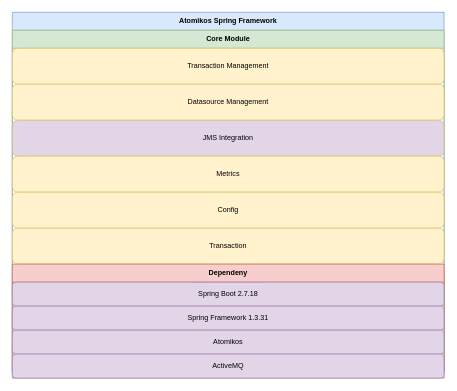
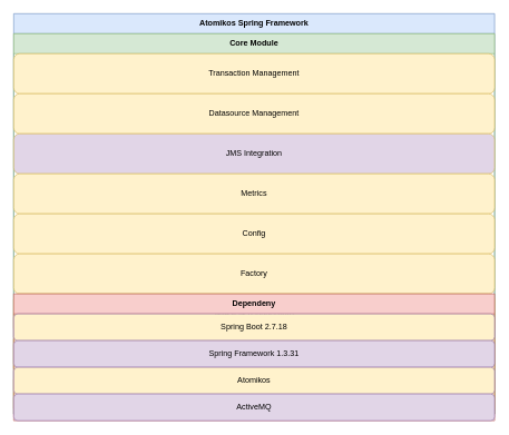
  <mxCell id="0" />
  <mxCell id="1" parent="0" />
  <mxCell id="2" value="Atomikos Spring Framework" style="swimlane;fontStyle=1;align=center;verticalAlign=top;childLayout=stackLayout;horizontal=1;startSize=30;horizontalStack=0;resizeParent=1;resizeParentMax=0;resizeLast=0;collapsible=1;marginBottom=0;fillColor=#dae8fc;strokeColor=#6c8ebf;" parent="1" vertex="1"><mxGeometry x="20" y="20" width="720" height="600" as="geometry" /></mxCell>
  <mxCell id="3" value="Core Module" style="swimlane;fontStyle=1;align=center;verticalAlign=top;childLayout=stackLayout;horizontal=1;startSize=30;horizontalStack=0;resizeParent=1;resizeParentMax=0;resizeLast=0;collapsible=1;marginBottom=0;fillColor=#d5e8d4;strokeColor=#82b366;" parent="2" vertex="1"><mxGeometry y="30" width="720" height="570" as="geometry" /></mxCell>
  <mxCell id="4" value="Transaction Management" style="rounded=1;whiteSpace=wrap;html=1;fillColor=#fff2cc;strokeColor=#d6b656;" parent="3" vertex="1"><mxGeometry y="30" width="720" height="60" as="geometry" /></mxCell>
  <mxCell id="5" value="Datasource Management" style="rounded=1;whiteSpace=wrap;html=1;fillColor=#fff2cc;strokeColor=#d6b656;" parent="3" vertex="1"><mxGeometry y="90" width="720" height="60" as="geometry" /></mxCell>
  <mxCell id="6" value="JMS Integration" style="rounded=1;whiteSpace=wrap;html=1;fillColor=#e1d5e7;strokeColor=#d6b656;" parent="3" vertex="1"><mxGeometry y="150" width="720" height="60" as="geometry" /></mxCell>
  <mxCell id="7" value="Metrics" style="rounded=1;whiteSpace=wrap;html=1;fillColor=#fff2cc;strokeColor=#d6b656;" parent="3" vertex="1"><mxGeometry y="210" width="720" height="60" as="geometry" /></mxCell>
  <mxCell id="8" value="Config" style="rounded=1;whiteSpace=wrap;html=1;fillColor=#fff2cc;strokeColor=#d6b656;" parent="3" vertex="1"><mxGeometry y="270" width="720" height="60" as="geometry" /></mxCell>
- <mxCell id="9" value="Transaction" style="rounded=1;whiteSpace=wrap;html=1;fillColor=#fff2cc;strokeColor=#d6b656;" parent="3" vertex="1"><mxGeometry y="330" width="720" height="60" as="geometry" /></mxCell>
+ <mxCell id="9" value="Factory" style="rounded=1;whiteSpace=wrap;html=1;fillColor=#fff2cc;strokeColor=#d6b656;" parent="3" vertex="1"><mxGeometry y="330" width="720" height="60" as="geometry" /></mxCell>
  <mxCell id="10" value="连接管理 (Connection)" style="rounded=1;whiteSpace=wrap;html=1;fillColor=#fff2cc;strokeColor=#d6b656;" parent="3" vertex="1"><mxGeometry y="390" width="720" height="60" as="geometry" /></mxCell>
  <mxCell id="11" value="同步机制 (Synchronization)" style="rounded=1;whiteSpace=wrap;html=1;fillColor=#fff2cc;strokeColor=#d6b656;" parent="3" vertex="1"><mxGeometry y="450" width="720" height="60" as="geometry" /></mxCell>
  <mxCell id="12" value="JNDI资源管理 (JNDI)" style="rounded=1;whiteSpace=wrap;html=1;fillColor=#fff2cc;strokeColor=#d6b656;" parent="3" vertex="1"><mxGeometry y="510" width="720" height="60" as="geometry" /></mxCell>
  <mxCell id="13" value="Dependeny" style="swimlane;fontStyle=1;align=center;verticalAlign=top;childLayout=stackLayout;horizontal=1;startSize=30;horizontalStack=0;resizeParent=1;resizeParentMax=0;resizeLast=0;collapsible=1;marginBottom=0;fillColor=#f8cecc;strokeColor=#b85450;" parent="1" vertex="1"><mxGeometry x="20" y="440" width="720" height="190" as="geometry" /></mxCell>
- <mxCell id="14" value="Spring Boot 2.7.18" style="rounded=1;whiteSpace=wrap;html=1;fillColor=#e1d5e7;strokeColor=#9673a6;" parent="13" vertex="1"><mxGeometry y="30" width="720" height="40" as="geometry" /></mxCell>
+ <mxCell id="14" value="Spring Boot 2.7.18" style="rounded=1;whiteSpace=wrap;html=1;fillColor=#fff2cc;strokeColor=#9673a6;" parent="13" vertex="1"><mxGeometry y="30" width="720" height="40" as="geometry" /></mxCell>
  <mxCell id="15" value="Spring Framework 1.3.31" style="rounded=1;whiteSpace=wrap;html=1;fillColor=#e1d5e7;strokeColor=#9673a6;" parent="13" vertex="1"><mxGeometry y="70" width="720" height="40" as="geometry" /></mxCell>
- <mxCell id="16" value="Atomikos" style="rounded=1;whiteSpace=wrap;html=1;fillColor=#e1d5e7;strokeColor=#9673a6;" parent="13" vertex="1"><mxGeometry y="110" width="720" height="40" as="geometry" /></mxCell>
+ <mxCell id="16" value="Atomikos" style="rounded=1;whiteSpace=wrap;html=1;fillColor=#fff2cc;strokeColor=#9673a6;" parent="13" vertex="1"><mxGeometry y="110" width="720" height="40" as="geometry" /></mxCell>
  <mxCell id="17" value="ActiveMQ" style="rounded=1;whiteSpace=wrap;html=1;fillColor=#e1d5e7;strokeColor=#9673a6;" parent="13" vertex="1"><mxGeometry y="150" width="720" height="40" as="geometry" /></mxCell>
